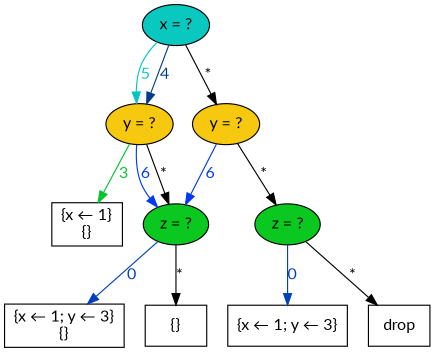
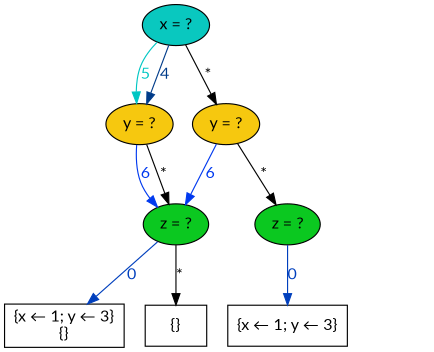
  digraph {
    fontname=Lato
    node [fontname=Lato]
    edge [color="#000000" fontcolor="#000000" fontname=Lato]
    n1 [fillcolor="#09c8bf" label="x = ?" style=filled]
    n2 [fillcolor="#f6c80f" label="y = ?" style=filled]
    n3 [fillcolor="#f6c80f" label="y = ?" style=filled]
-   n4 [label="{x ← 1}\n{}" shape=box]
    n5 [fillcolor="#0bc820" label="z = ?" style=filled]
    n6 [fillcolor="#0bc820" label="z = ?" style=filled]
    n7 [label="{x ← 1; y ← 3}\n{}" shape=box]
    n8 [label="{}" shape=box]
    n9 [label="{x ← 1; y ← 3}" shape=box]
-   n10 [label=drop shape=box]
    n1 -> n2 [color="#00c6c3" fontcolor="#00c6c3" label=5]
    n1 -> n2 [color="#003b89" fontcolor="#003b89" label=4]
    n1 -> n3 [label="*"]
-   n2 -> n4 [color="#00c429" fontcolor="#00c429" label=3]
    n2 -> n5 [color="#0039ef" fontcolor="#0039ef" label=6]
    n2 -> n5 [label="*"]
    n3 -> n5 [color="#0039ef" fontcolor="#0039ef" label=6]
    n3 -> n6 [label="*"]
    n5 -> n7 [color="#003fbd" fontcolor="#003fbd" label=0]
    n5 -> n8 [label="*"]
    n6 -> n9 [color="#003fbd" fontcolor="#003fbd" label=0]
-   n6 -> n10 [label="*"]
  }
